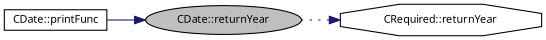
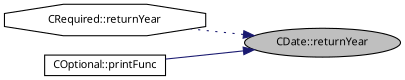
  digraph {
    fontname="Noto Sans"
    rankdir=RL
    node [color=black fillcolor=white fontname="Noto Sans" fontsize=10 style=filled]
    edge [color=midnightblue dir=back fontname="Noto Sans" fontsize=10 labelfontname=Helvetica labelfontsize=10]
    n1 [fillcolor=grey75 fontcolor=black height=0.2 label="CDate::returnYear" shape=ellipse width=0.4]
    n2 [height=0.2 label="CRequired::returnYear" shape=octagon width=0.4]
-   n3 [height=0.2 label="CDate::printFunc" shape=box width=0.4]
-   n2 -> n1 [style=dotted]
+   n3 [height=0.2 label="COptional::printFunc" shape=box width=0.4]
+   n1 -> n2 [style=dotted]
    n1 -> n3 [style=solid]
  }
